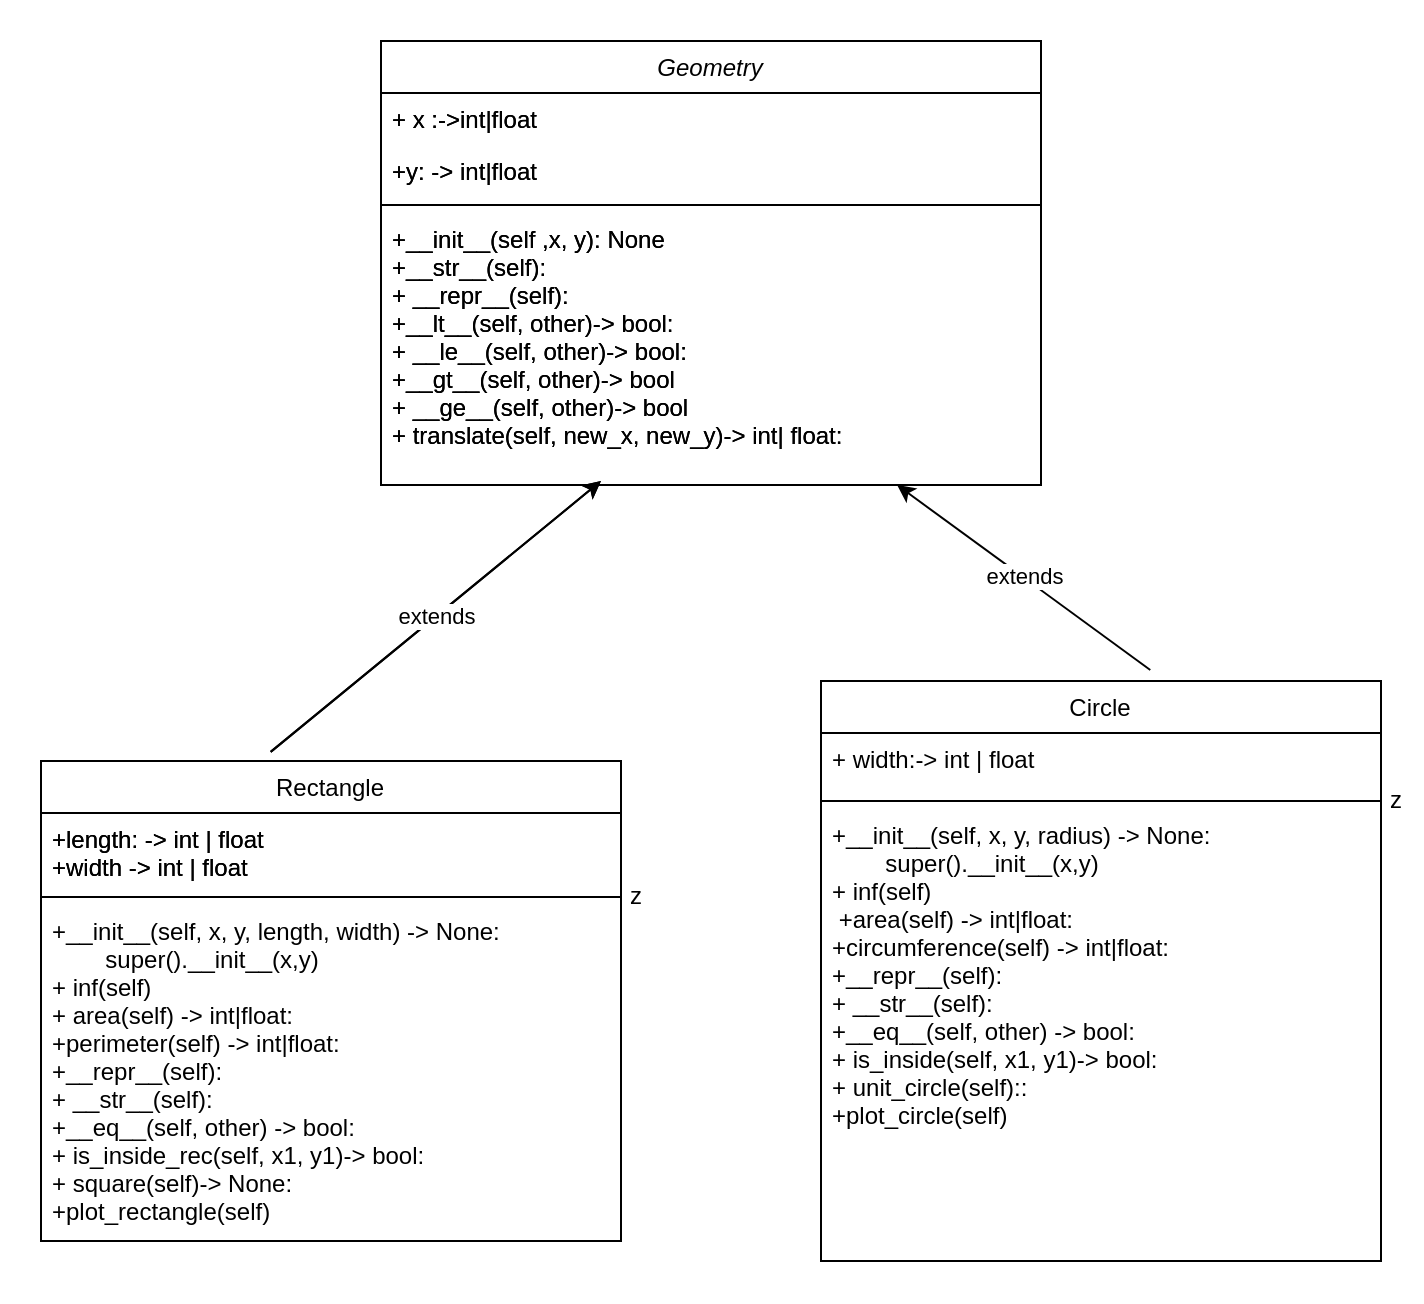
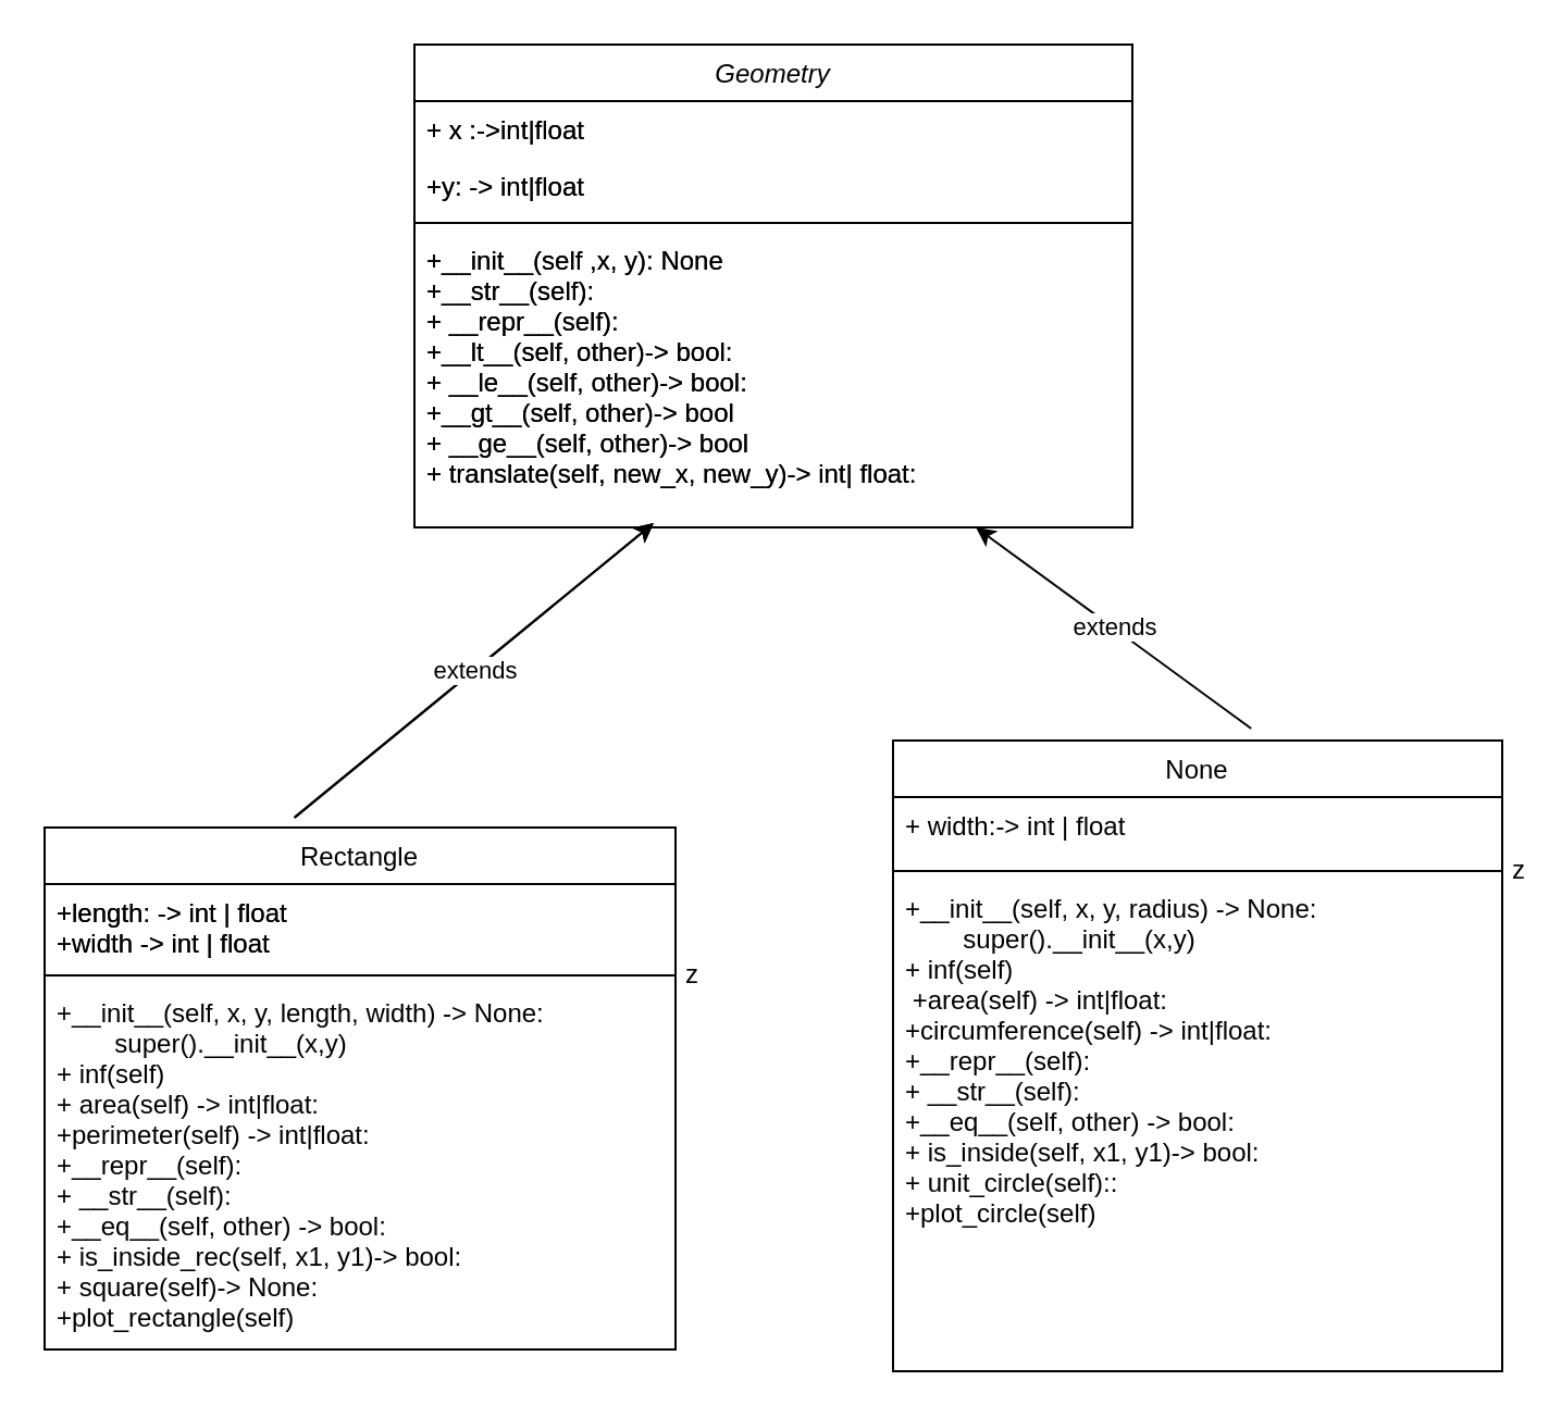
  <mxCell id="0" />
  <mxCell id="1" parent="0" />
  <mxCell id="2" value="Geometry" style="swimlane;fontStyle=2;align=center;verticalAlign=top;childLayout=stackLayout;horizontal=1;startSize=26;horizontalStack=0;resizeParent=1;resizeLast=0;collapsible=1;marginBottom=0;rounded=0;shadow=0;strokeWidth=1;" parent="1" vertex="1"><mxGeometry x="190" y="20" width="330" height="222" as="geometry"><mxRectangle x="230" y="140" width="160" height="26" as="alternateBounds" /></mxGeometry></mxCell>
  <mxCell id="3" value="+ x :-&gt;int|float" style="text;align=left;verticalAlign=top;spacingLeft=4;spacingRight=4;overflow=hidden;rotatable=0;points=[[0,0.5],[1,0.5]];portConstraint=eastwest;" parent="2" vertex="1"><mxGeometry y="26" width="330" height="26" as="geometry" /></mxCell>
  <mxCell id="4" value="+y: -&gt; int|float" style="text;align=left;verticalAlign=top;spacingLeft=4;spacingRight=4;overflow=hidden;rotatable=0;points=[[0,0.5],[1,0.5]];portConstraint=eastwest;rounded=0;shadow=0;html=0;" parent="2" vertex="1"><mxGeometry y="52" width="330" height="26" as="geometry" /></mxCell>
  <mxCell id="5" value="" style="line;html=1;strokeWidth=1;align=left;verticalAlign=middle;spacingTop=-1;spacingLeft=3;spacingRight=3;rotatable=0;labelPosition=right;points=[];portConstraint=eastwest;" parent="2" vertex="1"><mxGeometry y="78" width="330" height="8" as="geometry" /></mxCell>
  <mxCell id="6" value="+__init__(self ,x, y): None&#10;+__str__(self):&#10;+ __repr__(self):&#10;+__lt__(self, other)-&gt; bool: &#10;+ __le__(self, other)-&gt; bool:&#10;+__gt__(self, other)-&gt; bool &#10;+ __ge__(self, other)-&gt; bool  &#10;+ translate(self, new_x, new_y)-&gt; int| float:&#10;&#10;" style="text;align=left;verticalAlign=top;spacingLeft=4;spacingRight=4;overflow=hidden;rotatable=0;points=[[0,0.5],[1,0.5]];portConstraint=eastwest;rounded=0;shadow=0;html=0;" parent="2" vertex="1"><mxGeometry y="86" width="330" height="136" as="geometry" /></mxCell>
  <mxCell id="7" value="Rectangle" style="swimlane;fontStyle=0;align=center;verticalAlign=top;childLayout=stackLayout;horizontal=1;startSize=26;horizontalStack=0;resizeParent=1;resizeLast=0;collapsible=1;marginBottom=0;rounded=0;shadow=0;strokeWidth=1;" parent="1" vertex="1"><mxGeometry x="20" y="380" width="290" height="240" as="geometry"><mxRectangle x="130" y="380" width="160" height="26" as="alternateBounds" /></mxGeometry></mxCell>
  <mxCell id="8" value="+length: -&gt; int | float&#10;+width -&gt; int | float&#10;" style="text;align=left;verticalAlign=top;spacingLeft=4;spacingRight=4;overflow=hidden;rotatable=0;points=[[0,0.5],[1,0.5]];portConstraint=eastwest;" parent="7" vertex="1"><mxGeometry y="26" width="290" height="38" as="geometry" /></mxCell>
  <mxCell id="9" value="z" style="line;html=1;strokeWidth=1;align=left;verticalAlign=middle;spacingTop=-1;spacingLeft=3;spacingRight=3;rotatable=0;labelPosition=right;points=[];portConstraint=eastwest;" parent="7" vertex="1"><mxGeometry y="64" width="290" height="8" as="geometry" /></mxCell>
  <mxCell id="10" value="+__init__(self, x, y, length, width) -&gt; None:&#10;        super().__init__(x,y)&#10;+ inf(self)&#10;+ area(self) -&gt; int|float: &#10;+perimeter(self) -&gt; int|float:&#10;+__repr__(self):&#10;+ __str__(self):&#10;+__eq__(self, other) -&gt; bool:&#10;+ is_inside_rec(self, x1, y1)-&gt; bool:&#10;+ square(self)-&gt; None:&#10;+plot_rectangle(self)" style="text;align=left;verticalAlign=top;spacingLeft=4;spacingRight=4;overflow=hidden;rotatable=0;points=[[0,0.5],[1,0.5]];portConstraint=eastwest;" parent="7" vertex="1"><mxGeometry y="72" width="290" height="168" as="geometry" /></mxCell>
- <mxCell id="11" value="Circle" style="swimlane;fontStyle=0;align=center;verticalAlign=top;childLayout=stackLayout;horizontal=1;startSize=26;horizontalStack=0;resizeParent=1;resizeLast=0;collapsible=1;marginBottom=0;rounded=0;shadow=0;strokeWidth=1;" parent="1" vertex="1"><mxGeometry x="410" y="340" width="280" height="290" as="geometry"><mxRectangle x="130" y="380" width="160" height="26" as="alternateBounds" /></mxGeometry></mxCell>
+ <mxCell id="11" value="None" style="swimlane;fontStyle=0;align=center;verticalAlign=top;childLayout=stackLayout;horizontal=1;startSize=26;horizontalStack=0;resizeParent=1;resizeLast=0;collapsible=1;marginBottom=0;rounded=0;shadow=0;strokeWidth=1;" parent="1" vertex="1"><mxGeometry x="410" y="340" width="280" height="290" as="geometry"><mxRectangle x="130" y="380" width="160" height="26" as="alternateBounds" /></mxGeometry></mxCell>
  <mxCell id="12" value="+ width:-&gt; int | float" style="text;align=left;verticalAlign=top;spacingLeft=4;spacingRight=4;overflow=hidden;rotatable=0;points=[[0,0.5],[1,0.5]];portConstraint=eastwest;" parent="11" vertex="1"><mxGeometry y="26" width="280" height="30" as="geometry" /></mxCell>
  <mxCell id="13" value="z" style="line;html=1;strokeWidth=1;align=left;verticalAlign=middle;spacingTop=-1;spacingLeft=3;spacingRight=3;rotatable=0;labelPosition=right;points=[];portConstraint=eastwest;" parent="11" vertex="1"><mxGeometry y="56" width="280" height="8" as="geometry" /></mxCell>
  <mxCell id="14" value="+__init__(self, x, y, radius) -&gt; None:&#10;        super().__init__(x,y)&#10;+ inf(self)&#10; +area(self) -&gt; int|float:&#10;+circumference(self) -&gt; int|float:&#10;+__repr__(self):&#10;+ __str__(self):&#10;+__eq__(self, other) -&gt; bool:&#10;+ is_inside(self, x1, y1)-&gt; bool:&#10;+ unit_circle(self)::&#10;+plot_circle(self)" style="text;align=left;verticalAlign=top;spacingLeft=4;spacingRight=4;overflow=hidden;rotatable=0;points=[[0,0.5],[1,0.5]];portConstraint=eastwest;" parent="11" vertex="1"><mxGeometry y="64" width="280" height="172" as="geometry" /></mxCell>
  <mxCell id="15" value="extends" style="endArrow=classic;html=1;rounded=0;exitX=0.396;exitY=-0.019;exitDx=0;exitDy=0;exitPerimeter=0;" parent="1" source="7" edge="1"><mxGeometry width="50" height="50" relative="1" as="geometry"><mxPoint x="290" y="330" as="sourcePoint" /><mxPoint x="300" y="240" as="targetPoint" /></mxGeometry></mxCell>
  <mxCell id="16" value="extends" style="endArrow=classic;html=1;rounded=0;exitX=0.588;exitY=-0.019;exitDx=0;exitDy=0;exitPerimeter=0;" parent="1" source="11" target="6" edge="1"><mxGeometry width="50" height="50" relative="1" as="geometry"><mxPoint x="290" y="330" as="sourcePoint" /><mxPoint x="430" y="240" as="targetPoint" /></mxGeometry></mxCell>
  <mxCell id="17" value="Geometry" style="swimlane;fontStyle=2;align=center;verticalAlign=top;childLayout=stackLayout;horizontal=1;startSize=26;horizontalStack=0;resizeParent=1;resizeLast=0;collapsible=1;marginBottom=0;rounded=0;shadow=0;strokeWidth=1;" parent="1" vertex="1"><mxGeometry x="190" y="20" width="330" height="222" as="geometry"><mxRectangle x="230" y="140" width="160" height="26" as="alternateBounds" /></mxGeometry></mxCell>
  <mxCell id="18" value="+ x :-&gt;int|float" style="text;align=left;verticalAlign=top;spacingLeft=4;spacingRight=4;overflow=hidden;rotatable=0;points=[[0,0.5],[1,0.5]];portConstraint=eastwest;" parent="17" vertex="1"><mxGeometry y="26" width="330" height="26" as="geometry" /></mxCell>
  <mxCell id="19" value="+y: -&gt; int|float" style="text;align=left;verticalAlign=top;spacingLeft=4;spacingRight=4;overflow=hidden;rotatable=0;points=[[0,0.5],[1,0.5]];portConstraint=eastwest;rounded=0;shadow=0;html=0;" parent="17" vertex="1"><mxGeometry y="52" width="330" height="26" as="geometry" /></mxCell>
  <mxCell id="20" value="" style="line;html=1;strokeWidth=1;align=left;verticalAlign=middle;spacingTop=-1;spacingLeft=3;spacingRight=3;rotatable=0;labelPosition=right;points=[];portConstraint=eastwest;" parent="17" vertex="1"><mxGeometry y="78" width="330" height="8" as="geometry" /></mxCell>
  <mxCell id="21" value="+__init__(self ,x, y): None&#10;+__str__(self):&#10;+ __repr__(self):&#10;+__lt__(self, other)-&gt; bool: &#10;+ __le__(self, other)-&gt; bool:&#10;+__gt__(self, other)-&gt; bool &#10;+ __ge__(self, other)-&gt; bool  &#10;+ translate(self, new_x, new_y)-&gt; int| float:&#10;&#10;" style="text;align=left;verticalAlign=top;spacingLeft=4;spacingRight=4;overflow=hidden;rotatable=0;points=[[0,0.5],[1,0.5]];portConstraint=eastwest;rounded=0;shadow=0;html=0;" parent="17" vertex="1"><mxGeometry y="86" width="330" height="136" as="geometry" /></mxCell>
  <mxCell id="22" value="Rectangle" style="swimlane;fontStyle=0;align=center;verticalAlign=top;childLayout=stackLayout;horizontal=1;startSize=26;horizontalStack=0;resizeParent=1;resizeLast=0;collapsible=1;marginBottom=0;rounded=0;shadow=0;strokeWidth=1;" parent="1" vertex="1"><mxGeometry x="20" y="380" width="290" height="240" as="geometry"><mxRectangle x="130" y="380" width="160" height="26" as="alternateBounds" /></mxGeometry></mxCell>
  <mxCell id="23" value="+length: -&gt; int | float&#10;+width -&gt; int | float&#10;" style="text;align=left;verticalAlign=top;spacingLeft=4;spacingRight=4;overflow=hidden;rotatable=0;points=[[0,0.5],[1,0.5]];portConstraint=eastwest;" parent="22" vertex="1"><mxGeometry y="26" width="290" height="38" as="geometry" /></mxCell>
  <mxCell id="24" value="extends" style="endArrow=classic;html=1;rounded=0;exitX=0.396;exitY=-0.019;exitDx=0;exitDy=0;exitPerimeter=0;" parent="1" source="22" edge="1"><mxGeometry width="50" height="50" relative="1" as="geometry"><mxPoint x="290" y="330" as="sourcePoint" /><mxPoint x="300" y="240" as="targetPoint" /></mxGeometry></mxCell>
